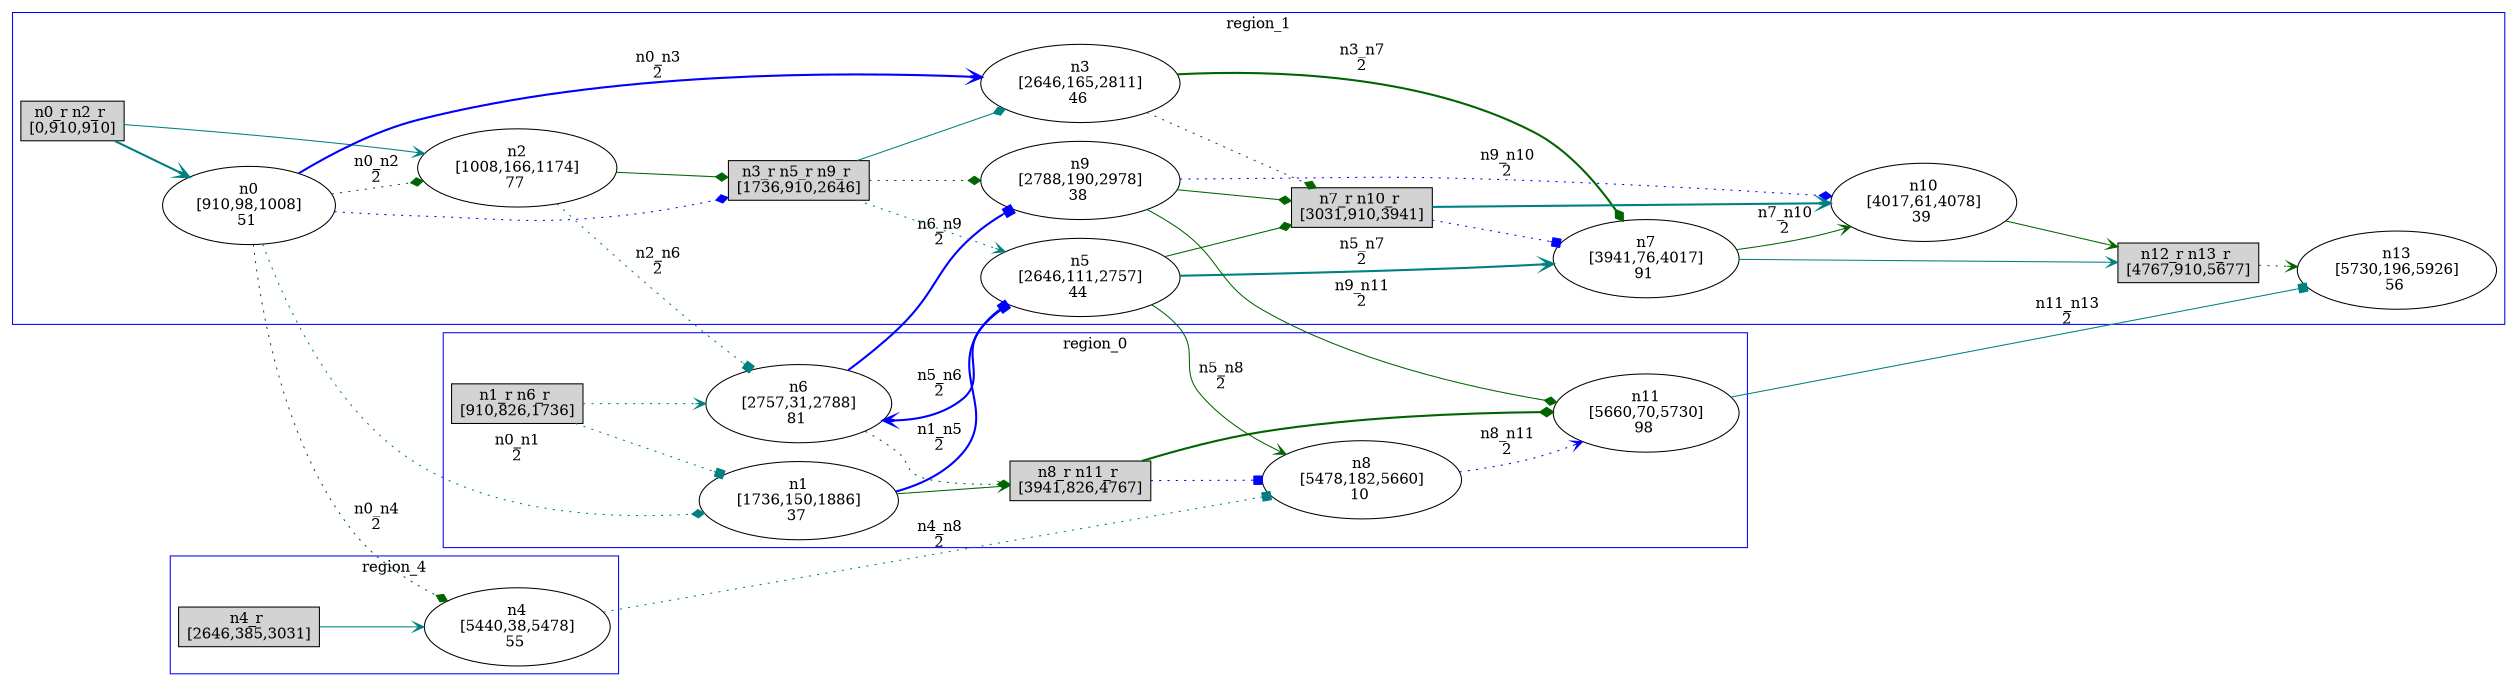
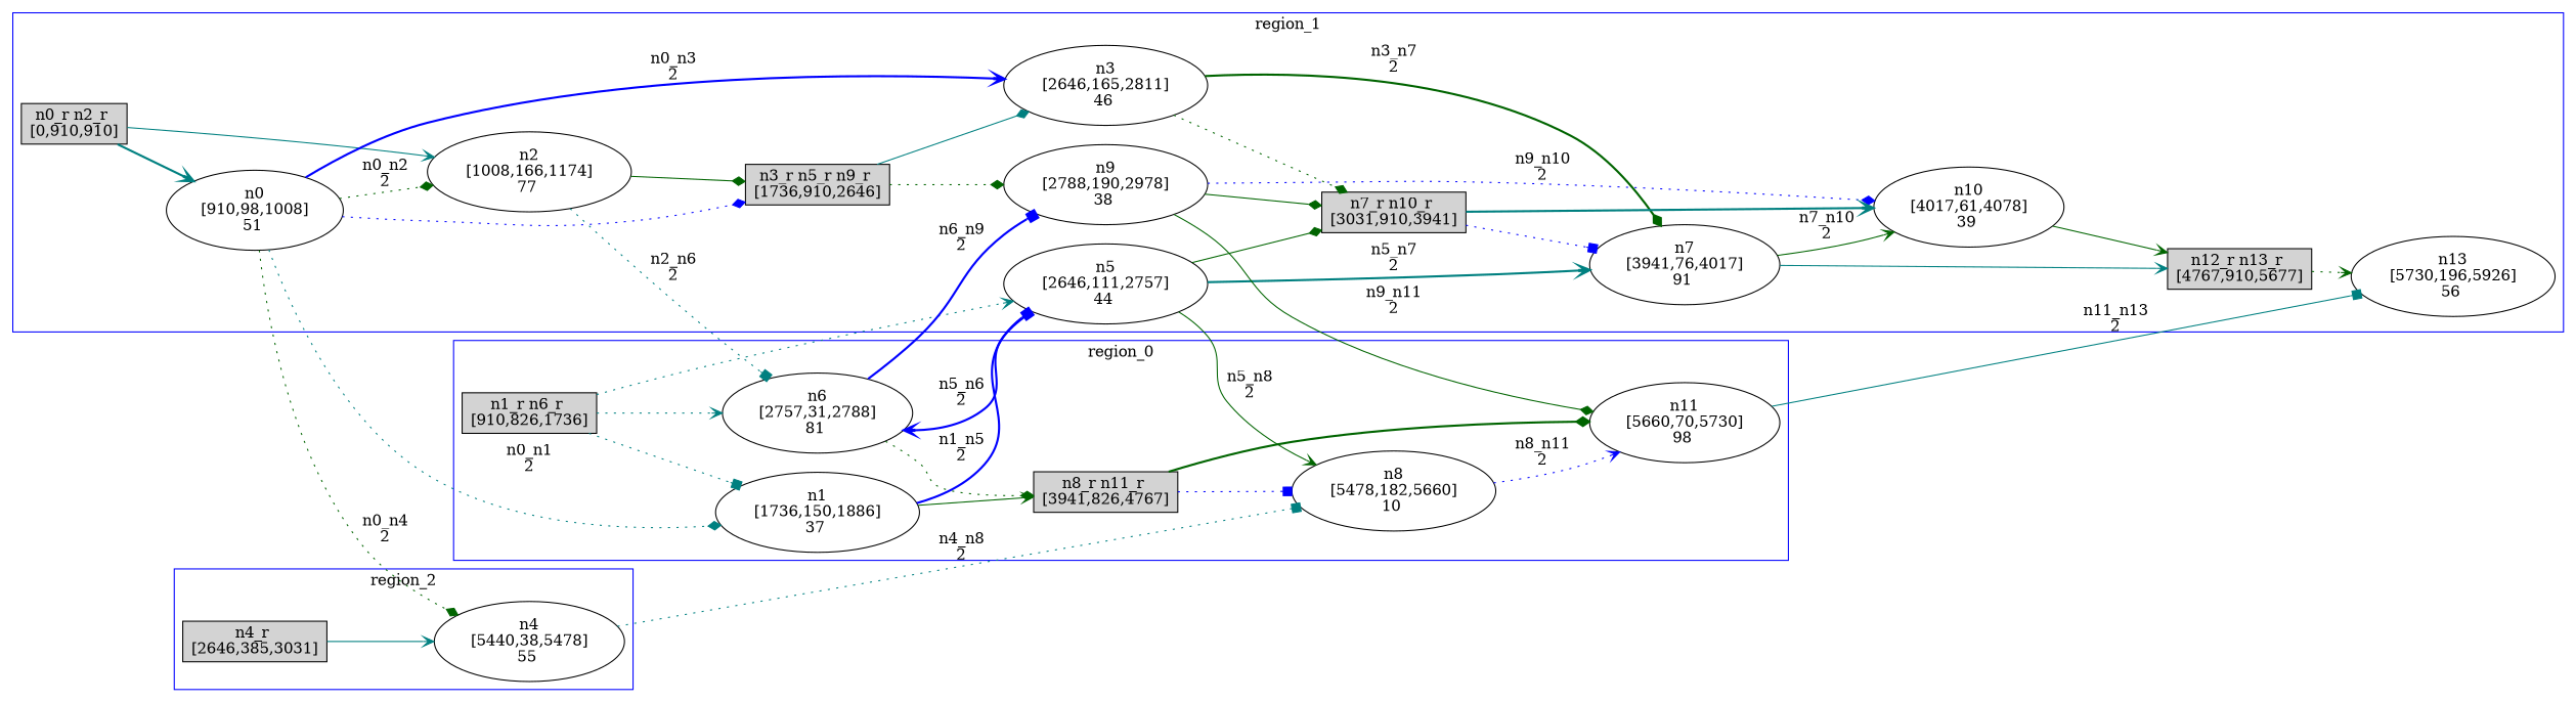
  digraph {
    rankdir=LR
    edge [arrowhead=vee color=darkgreen style=dotted]
    n1 [label="n4_r \n[2646,385,3031]" shape=box style=filled]
    n2 [label="n4\n[5440,38,5478]\n55 "]
    n3 [label="n1_r n6_r \n[910,826,1736]" shape=box style=filled]
    n4 [label="n1\n[1736,150,1886]\n37 "]
    n5 [label="n6\n[2757,31,2788]\n81 "]
    n6 [label="n8_r n11_r \n[3941,826,4767]" shape=box style=filled]
    n7 [label="n8\n[5478,182,5660]\n10 "]
    n8 [label="n11\n[5660,70,5730]\n98 "]
    n9 [label="n0_r n2_r \n[0,910,910]" shape=box style=filled]
    n10 [label="n0\n[910,98,1008]\n51 "]
    n11 [label="n2\n[1008,166,1174]\n77 "]
    n12 [label="n3_r n5_r n9_r \n[1736,910,2646]" shape=box style=filled]
    n13 [label="n3\n[2646,165,2811]\n46 "]
    n14 [label="n5\n[2646,111,2757]\n44 "]
    n15 [label="n9\n[2788,190,2978]\n38 "]
    n16 [label="n7_r n10_r \n[3031,910,3941]" shape=box style=filled]
    n17 [label="n7\n[3941,76,4017]\n91 "]
    n18 [label="n10\n[4017,61,4078]\n39 "]
    n19 [label="n12_r n13_r \n[4767,910,5677]" shape=box style=filled]
    n20 [label="n13\n[5730,196,5926]\n56 "]
    subgraph cluster_1 {
      color=blue
-     label=region_4
+     label=region_2
      stytle=filled
      n1
      n2
    }
    subgraph cluster_2 {
      color=blue
      label=region_0
      stytle=filled
      n3
      n4
      n5
      n6
      n7
      n8
    }
    subgraph cluster_3 {
      color=blue
      label=region_1
      stytle=filled
      n9
      n10
      n11
      n12
      n13
      n14
      n15
      n16
      n17
      n18
      n19
      n20
    }
    n1 -> n2 [color=teal style=solid]
    n2 -> n7 [arrowhead=box color=teal label="n4_n8\n2"]
    n3 -> n4 [arrowhead=box color=teal]
    n3 -> n5 [color=teal]
    n4 -> n6 [style=solid]
    n4 -> n14 [arrowhead=box color=blue label="n1_n5\n2" style=bold]
    n5 -> n6 [arrowhead=diamond]
    n5 -> n15 [arrowhead=box color=blue label="n6_n9\n2" style=bold]
    n6 -> n7 [arrowhead=box color=blue]
    n6 -> n8 [arrowhead=diamond style=bold]
    n7 -> n8 [color=blue label="n8_n11\n2"]
    n8 -> n20 [arrowhead=box color=teal label="n11_n13\n2" style=solid]
    n9 -> n10 [color=teal style=bold]
    n9 -> n11 [color=teal style=solid]
    n10 -> n2 [arrowhead=diamond label="n0_n4\n2"]
    n10 -> n4 [arrowhead=diamond color=teal label="n0_n1\n2"]
    n10 -> n11 [arrowhead=diamond label="n0_n2\n2"]
    n10 -> n12 [arrowhead=diamond color=blue]
    n10 -> n13 [color=blue label="n0_n3\n2" style=bold]
    n11 -> n5 [arrowhead=box color=teal label="n2_n6\n2"]
    n11 -> n12 [arrowhead=diamond style=solid]
    n12 -> n13 [arrowhead=diamond color=teal style=solid]
-   n12 -> n14 [color=teal]
+   n3 -> n14 [color=teal]
    n12 -> n15 [arrowhead=diamond]
    n13 -> n16 [arrowhead=diamond]
    n13 -> n17 [arrowhead=diamond label="n3_n7\n2" style=bold]
    n14 -> n5 [color=blue label="n5_n6\n2" style=bold]
    n14 -> n7 [label="n5_n8\n2" style=solid]
    n14 -> n16 [arrowhead=diamond style=solid]
    n14 -> n17 [color=teal label="n5_n7\n2" style=bold]
    n15 -> n8 [arrowhead=diamond label="n9_n11\n2" style=solid]
    n15 -> n16 [arrowhead=diamond style=solid]
    n15 -> n18 [arrowhead=diamond color=blue label="n9_n10\n2"]
    n16 -> n17 [arrowhead=box color=blue]
    n16 -> n18 [color=teal style=bold]
    n17 -> n18 [label="n7_n10\n2" style=solid]
    n17 -> n19 [color=teal style=solid]
    n18 -> n19 [style=solid]
    n19 -> n20
  }
